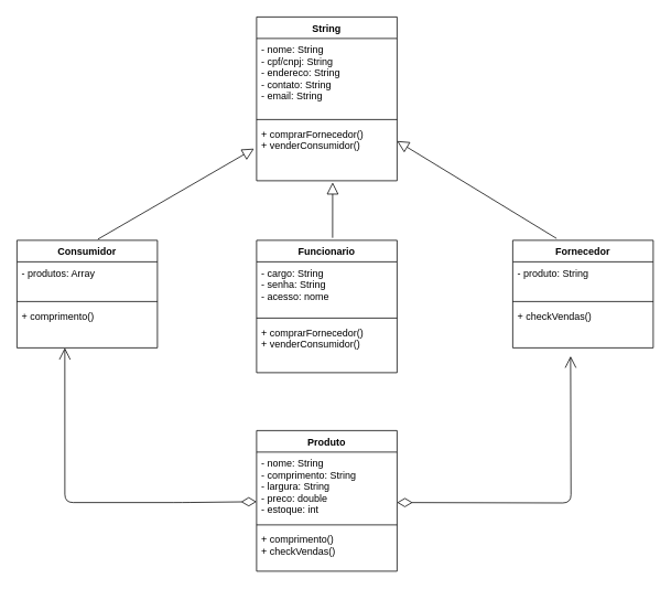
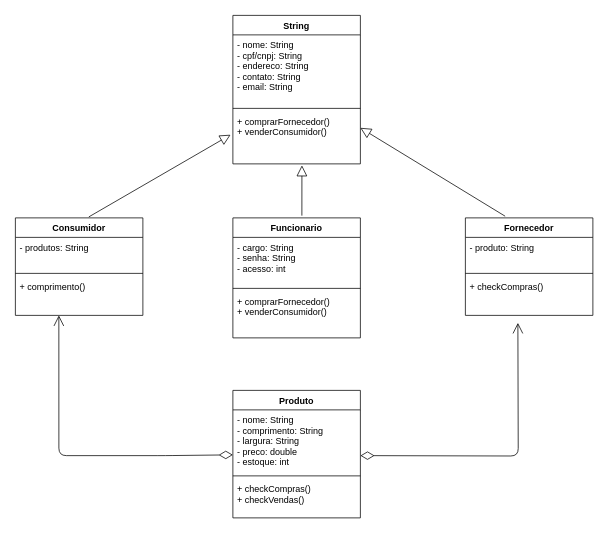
  <mxCell id="0" />
  <mxCell id="1" parent="0" />
  <mxCell id="2" value="String" style="swimlane;fontStyle=1;align=center;verticalAlign=top;childLayout=stackLayout;horizontal=1;startSize=26;horizontalStack=0;resizeParent=1;resizeParentMax=0;resizeLast=0;collapsible=1;marginBottom=0;" parent="1" vertex="1"><mxGeometry x="310" y="20" width="170" height="198" as="geometry" /></mxCell>
  <mxCell id="3" value="- nome: String&#10;- cpf/cnpj: String&#10;- endereco: String&#10;- contato: String&#10;- email: String&#10;" style="text;strokeColor=none;fillColor=none;align=left;verticalAlign=top;spacingLeft=4;spacingRight=4;overflow=hidden;rotatable=0;points=[[0,0.5],[1,0.5]];portConstraint=eastwest;" parent="2" vertex="1"><mxGeometry y="26" width="170" height="94" as="geometry" /></mxCell>
  <mxCell id="4" value="" style="line;strokeWidth=1;fillColor=none;align=left;verticalAlign=middle;spacingTop=-1;spacingLeft=3;spacingRight=3;rotatable=0;labelPosition=right;points=[];portConstraint=eastwest;" parent="2" vertex="1"><mxGeometry y="120" width="170" height="8" as="geometry" /></mxCell>
  <mxCell id="5" value="+ comprarFornecedor()&#10;+ venderConsumidor()" style="text;strokeColor=none;fillColor=none;align=left;verticalAlign=top;spacingLeft=4;spacingRight=4;overflow=hidden;rotatable=0;points=[[0,0.5],[1,0.5]];portConstraint=eastwest;" parent="2" vertex="1"><mxGeometry y="128" width="170" height="70" as="geometry" /></mxCell>
  <mxCell id="6" value="Consumidor" style="swimlane;fontStyle=1;align=center;verticalAlign=top;childLayout=stackLayout;horizontal=1;startSize=26;horizontalStack=0;resizeParent=1;resizeParentMax=0;resizeLast=0;collapsible=1;marginBottom=0;" parent="1" vertex="1"><mxGeometry x="20" y="290" width="170" height="130" as="geometry" /></mxCell>
- <mxCell id="7" value="- produtos: Array" style="text;strokeColor=none;fillColor=none;align=left;verticalAlign=top;spacingLeft=4;spacingRight=4;overflow=hidden;rotatable=0;points=[[0,0.5],[1,0.5]];portConstraint=eastwest;" parent="6" vertex="1"><mxGeometry y="26" width="170" height="44" as="geometry" /></mxCell>
+ <mxCell id="7" value="- produtos: String" style="text;strokeColor=none;fillColor=none;align=left;verticalAlign=top;spacingLeft=4;spacingRight=4;overflow=hidden;rotatable=0;points=[[0,0.5],[1,0.5]];portConstraint=eastwest;" parent="6" vertex="1"><mxGeometry y="26" width="170" height="44" as="geometry" /></mxCell>
  <mxCell id="8" value="" style="line;strokeWidth=1;fillColor=none;align=left;verticalAlign=middle;spacingTop=-1;spacingLeft=3;spacingRight=3;rotatable=0;labelPosition=right;points=[];portConstraint=eastwest;" parent="6" vertex="1"><mxGeometry y="70" width="170" height="8" as="geometry" /></mxCell>
  <mxCell id="9" value="+ comprimento()" style="text;strokeColor=none;fillColor=none;align=left;verticalAlign=top;spacingLeft=4;spacingRight=4;overflow=hidden;rotatable=0;points=[[0,0.5],[1,0.5]];portConstraint=eastwest;" parent="6" vertex="1"><mxGeometry y="78" width="170" height="52" as="geometry" /></mxCell>
  <mxCell id="10" value="Funcionario" style="swimlane;fontStyle=1;align=center;verticalAlign=top;childLayout=stackLayout;horizontal=1;startSize=26;horizontalStack=0;resizeParent=1;resizeParentMax=0;resizeLast=0;collapsible=1;marginBottom=0;" parent="1" vertex="1"><mxGeometry x="310" y="290" width="170" height="160" as="geometry" /></mxCell>
- <mxCell id="11" value="- cargo: String&#10;- senha: String&#10;- acesso: nome" style="text;strokeColor=none;fillColor=none;align=left;verticalAlign=top;spacingLeft=4;spacingRight=4;overflow=hidden;rotatable=0;points=[[0,0.5],[1,0.5]];portConstraint=eastwest;" parent="10" vertex="1"><mxGeometry y="26" width="170" height="64" as="geometry" /></mxCell>
+ <mxCell id="11" value="- cargo: String&#10;- senha: String&#10;- acesso: int" style="text;strokeColor=none;fillColor=none;align=left;verticalAlign=top;spacingLeft=4;spacingRight=4;overflow=hidden;rotatable=0;points=[[0,0.5],[1,0.5]];portConstraint=eastwest;" parent="10" vertex="1"><mxGeometry y="26" width="170" height="64" as="geometry" /></mxCell>
  <mxCell id="12" value="" style="line;strokeWidth=1;fillColor=none;align=left;verticalAlign=middle;spacingTop=-1;spacingLeft=3;spacingRight=3;rotatable=0;labelPosition=right;points=[];portConstraint=eastwest;" parent="10" vertex="1"><mxGeometry y="90" width="170" height="8" as="geometry" /></mxCell>
  <mxCell id="13" value="+ comprarFornecedor()&#10;+ venderConsumidor()" style="text;strokeColor=none;fillColor=none;align=left;verticalAlign=top;spacingLeft=4;spacingRight=4;overflow=hidden;rotatable=0;points=[[0,0.5],[1,0.5]];portConstraint=eastwest;" parent="10" vertex="1"><mxGeometry y="98" width="170" height="62" as="geometry" /></mxCell>
  <mxCell id="14" value="Fornecedor" style="swimlane;fontStyle=1;align=center;verticalAlign=top;childLayout=stackLayout;horizontal=1;startSize=26;horizontalStack=0;resizeParent=1;resizeParentMax=0;resizeLast=0;collapsible=1;marginBottom=0;" parent="1" vertex="1"><mxGeometry x="620" y="290" width="170" height="130" as="geometry" /></mxCell>
  <mxCell id="15" value="- produto: String&#10;" style="text;strokeColor=none;fillColor=none;align=left;verticalAlign=top;spacingLeft=4;spacingRight=4;overflow=hidden;rotatable=0;points=[[0,0.5],[1,0.5]];portConstraint=eastwest;" parent="14" vertex="1"><mxGeometry y="26" width="170" height="44" as="geometry" /></mxCell>
  <mxCell id="16" value="" style="line;strokeWidth=1;fillColor=none;align=left;verticalAlign=middle;spacingTop=-1;spacingLeft=3;spacingRight=3;rotatable=0;labelPosition=right;points=[];portConstraint=eastwest;" parent="14" vertex="1"><mxGeometry y="70" width="170" height="8" as="geometry" /></mxCell>
- <mxCell id="17" value="+ checkVendas()" style="text;strokeColor=none;fillColor=none;align=left;verticalAlign=top;spacingLeft=4;spacingRight=4;overflow=hidden;rotatable=0;points=[[0,0.5],[1,0.5]];portConstraint=eastwest;" parent="14" vertex="1"><mxGeometry y="78" width="170" height="52" as="geometry" /></mxCell>
+ <mxCell id="17" value="+ checkCompras()" style="text;strokeColor=none;fillColor=none;align=left;verticalAlign=top;spacingLeft=4;spacingRight=4;overflow=hidden;rotatable=0;points=[[0,0.5],[1,0.5]];portConstraint=eastwest;" parent="14" vertex="1"><mxGeometry y="78" width="170" height="52" as="geometry" /></mxCell>
  <mxCell id="18" value="Produto" style="swimlane;fontStyle=1;align=center;verticalAlign=top;childLayout=stackLayout;horizontal=1;startSize=26;horizontalStack=0;resizeParent=1;resizeParentMax=0;resizeLast=0;collapsible=1;marginBottom=0;" parent="1" vertex="1"><mxGeometry x="310" y="520" width="170" height="170" as="geometry" /></mxCell>
  <mxCell id="19" value="- nome: String&#10;- comprimento: String&#10;- largura: String&#10;- preco: double&#10;- estoque: int" style="text;strokeColor=none;fillColor=none;align=left;verticalAlign=top;spacingLeft=4;spacingRight=4;overflow=hidden;rotatable=0;points=[[0,0.5],[1,0.5]];portConstraint=eastwest;" parent="18" vertex="1"><mxGeometry y="26" width="170" height="84" as="geometry" /></mxCell>
  <mxCell id="20" value="" style="line;strokeWidth=1;fillColor=none;align=left;verticalAlign=middle;spacingTop=-1;spacingLeft=3;spacingRight=3;rotatable=0;labelPosition=right;points=[];portConstraint=eastwest;" parent="18" vertex="1"><mxGeometry y="110" width="170" height="8" as="geometry" /></mxCell>
- <mxCell id="21" value="+ comprimento()&#10;+ checkVendas()" style="text;strokeColor=none;fillColor=none;align=left;verticalAlign=top;spacingLeft=4;spacingRight=4;overflow=hidden;rotatable=0;points=[[0,0.5],[1,0.5]];portConstraint=eastwest;" parent="18" vertex="1"><mxGeometry y="118" width="170" height="52" as="geometry" /></mxCell>
+ <mxCell id="21" value="+ checkCompras()&#10;+ checkVendas()" style="text;strokeColor=none;fillColor=none;align=left;verticalAlign=top;spacingLeft=4;spacingRight=4;overflow=hidden;rotatable=0;points=[[0,0.5],[1,0.5]];portConstraint=eastwest;" parent="18" vertex="1"><mxGeometry y="118" width="170" height="52" as="geometry" /></mxCell>
  <mxCell id="22" value="" style="endArrow=block;endFill=0;endSize=12;html=1;entryX=0.312;entryY=-0.017;entryDx=0;entryDy=0;entryPerimeter=0;startArrow=none;startFill=0;exitX=0.312;exitY=-0.017;exitDx=0;exitDy=0;exitPerimeter=0;" parent="1" source="14" edge="1"><mxGeometry width="160" relative="1" as="geometry"><mxPoint x="570" y="170" as="sourcePoint" /><mxPoint x="480" y="170" as="targetPoint" /></mxGeometry></mxCell>
  <mxCell id="23" value="" style="endArrow=block;endFill=0;endSize=12;html=1;exitX=0.576;exitY=-0.01;exitDx=0;exitDy=0;exitPerimeter=0;entryX=-0.018;entryY=0.446;entryDx=0;entryDy=0;entryPerimeter=0;startArrow=none;startFill=0;" parent="1" source="6" target="5" edge="1"><mxGeometry width="160" relative="1" as="geometry"><mxPoint x="20" y="260" as="sourcePoint" /><mxPoint x="140" y="160" as="targetPoint" /></mxGeometry></mxCell>
  <mxCell id="24" value="" style="endArrow=block;endFill=0;endSize=12;html=1;startArrow=none;startFill=0;" parent="1" edge="1"><mxGeometry width="160" relative="1" as="geometry"><mxPoint x="402" y="287" as="sourcePoint" /><mxPoint x="402.08" y="220" as="targetPoint" /></mxGeometry></mxCell>
  <mxCell id="25" value="" style="endArrow=open;endFill=1;endSize=12;html=1;exitX=0;exitY=0.714;exitDx=0;exitDy=0;exitPerimeter=0;startArrow=diamondThin;startFill=0;strokeWidth=1;targetPerimeterSpacing=0;startSize=16;entryX=0.341;entryY=1;entryDx=0;entryDy=0;entryPerimeter=0;" parent="1" source="19" target="9" edge="1"><mxGeometry width="160" relative="1" as="geometry"><mxPoint x="150" y="780" as="sourcePoint" /><mxPoint x="78" y="590" as="targetPoint" /><Array as="points"><mxPoint x="220" y="607" /><mxPoint x="78" y="607" /></Array></mxGeometry></mxCell>
  <mxCell id="26" value="" style="endArrow=open;endFill=1;endSize=12;html=1;edgeStyle=orthogonalEdgeStyle;startSize=16;startArrow=diamondThin;startFill=0;" parent="1" edge="1"><mxGeometry width="160" relative="1" as="geometry"><mxPoint x="480" y="607" as="sourcePoint" /><mxPoint x="690" y="430" as="targetPoint" /></mxGeometry></mxCell>
